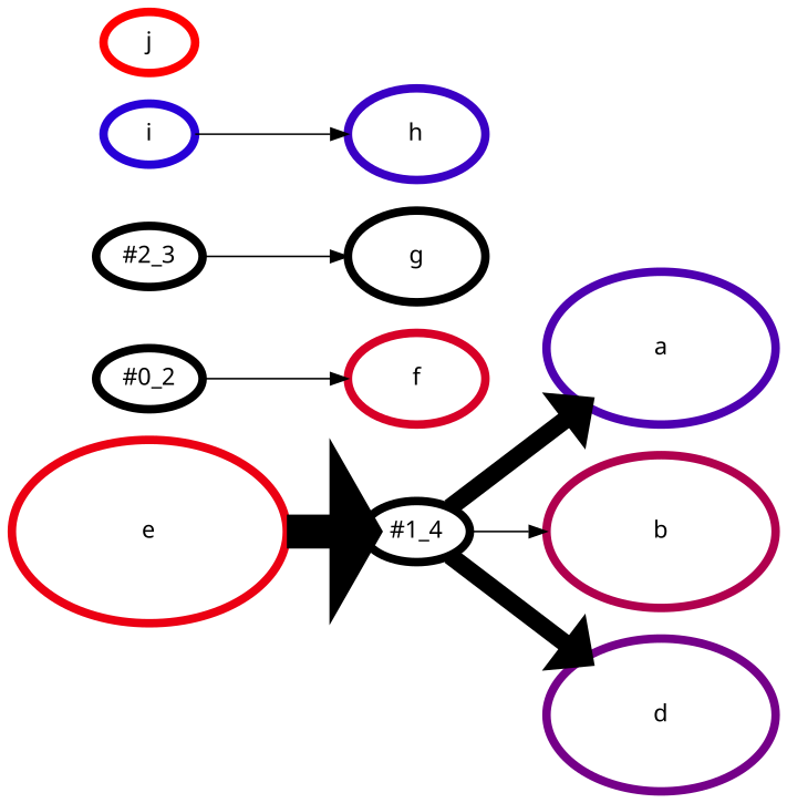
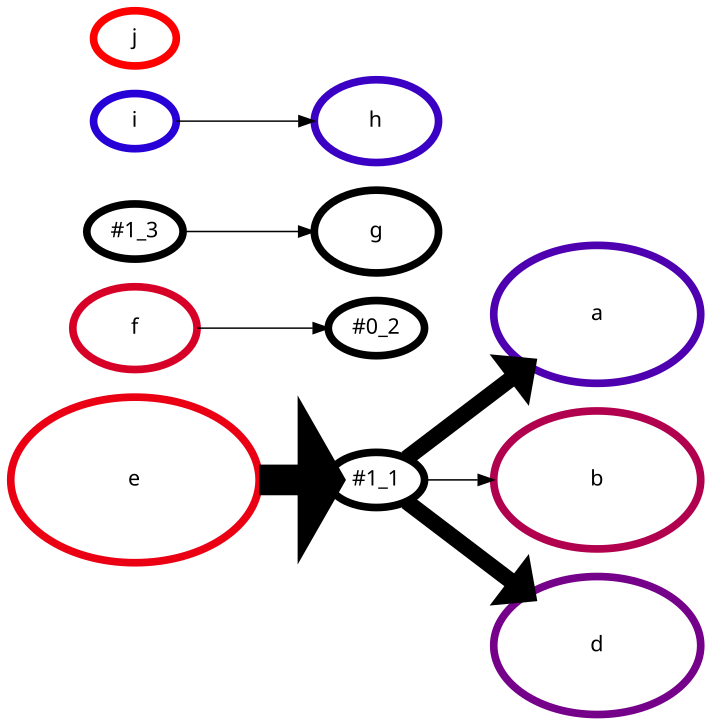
  digraph {
    fontname="Noto Sans"
    rankdir=LR
    node [fontname="Noto Sans" style="setlinewidth(5)"]
    edge [fontname="Noto Sans" style="setlinewidth(1)"]
-   n1 [label="#1_4"]
+   n1 [label="#1_1"]
    n2 [color="#4e00b0" height=1.25 label=a width=1.875]
    n3 [color="#b0004e" height=1.25 label=b width=1.875]
    n4 [color="#750089" height=1.25 label=d width=1.875]
    n5 [color="#eb0013" height=1.5 label=e width=2.25]
    n6 [label="#0_2"]
    n7 [color="#d70027" height=0.75 label=f width=1.125]
-   n8 [label="#2_3"]
+   n8 [label="#1_3"]
    n9 [color=black height=0.75 label=g width=1.125]
    n10 [color="#3a00c4" height=0.75 label=h width=1.125]
    n11 [color="#2700d7" height=0.5 label=i width=0.75]
    n12 [color="#ff0000" height=0.5 label=j width=0.75]
    n1 -> n2 [style="setlinewidth(10.5)"]
    n1 -> n3
    n1 -> n4 [style="setlinewidth(10.5)"]
    n5 -> n1 [style="setlinewidth(20)"]
-   n6 -> n7
+   n7 -> n6
    n8 -> n9
    n11 -> n10
  }
